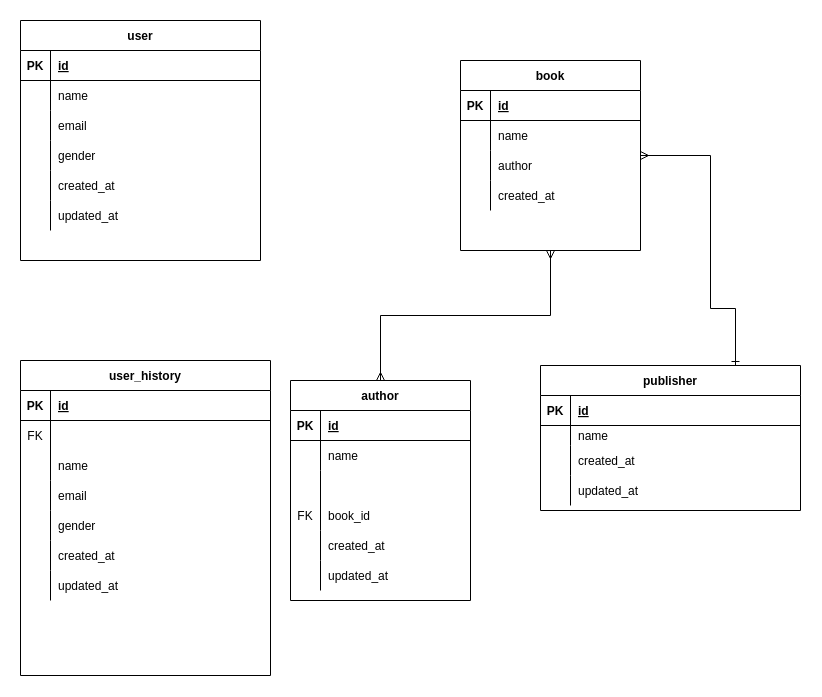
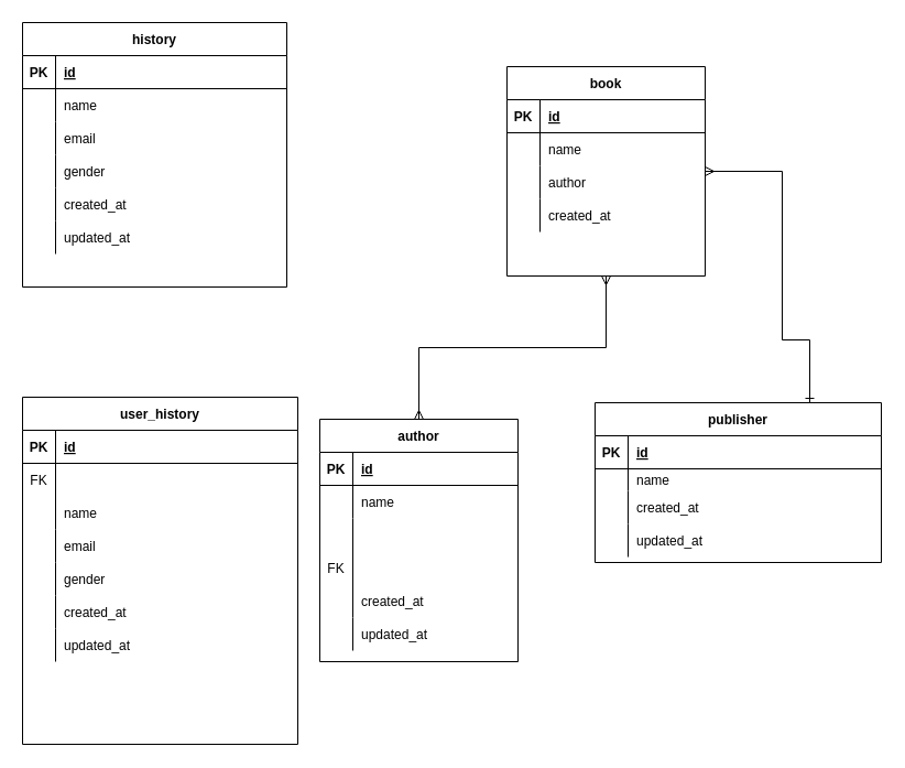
  <mxCell id="0" />
  <mxCell id="1" parent="0" />
- <mxCell id="2" value="user" style="shape=table;startSize=30;container=1;collapsible=1;childLayout=tableLayout;fixedRows=1;rowLines=0;fontStyle=1;align=center;resizeLast=1;" vertex="1" parent="1"><mxGeometry x="20" y="20" width="240" height="240" as="geometry" /></mxCell>
+ <mxCell id="2" value="history" style="shape=table;startSize=30;container=1;collapsible=1;childLayout=tableLayout;fixedRows=1;rowLines=0;fontStyle=1;align=center;resizeLast=1;" vertex="1" parent="1"><mxGeometry x="20" y="20" width="240" height="240" as="geometry" /></mxCell>
  <mxCell id="3" value="" style="shape=partialRectangle;collapsible=0;dropTarget=0;pointerEvents=0;fillColor=none;top=0;left=0;bottom=1;right=0;points=[[0,0.5],[1,0.5]];portConstraint=eastwest;" vertex="1" parent="2"><mxGeometry y="30" width="240" height="30" as="geometry" /></mxCell>
  <mxCell id="4" value="PK" style="shape=partialRectangle;connectable=0;fillColor=none;top=0;left=0;bottom=0;right=0;fontStyle=1;overflow=hidden;" vertex="1" parent="3"><mxGeometry width="30" height="30" as="geometry"><mxRectangle width="30" height="30" as="alternateBounds" /></mxGeometry></mxCell>
  <mxCell id="5" value="id" style="shape=partialRectangle;connectable=0;fillColor=none;top=0;left=0;bottom=0;right=0;align=left;spacingLeft=6;fontStyle=5;overflow=hidden;" vertex="1" parent="3"><mxGeometry x="30" width="210" height="30" as="geometry"><mxRectangle width="210" height="30" as="alternateBounds" /></mxGeometry></mxCell>
  <mxCell id="6" value="" style="shape=partialRectangle;collapsible=0;dropTarget=0;pointerEvents=0;fillColor=none;top=0;left=0;bottom=0;right=0;points=[[0,0.5],[1,0.5]];portConstraint=eastwest;" vertex="1" parent="2"><mxGeometry y="60" width="240" height="30" as="geometry" /></mxCell>
  <mxCell id="7" value="" style="shape=partialRectangle;connectable=0;fillColor=none;top=0;left=0;bottom=0;right=0;editable=1;overflow=hidden;" vertex="1" parent="6"><mxGeometry width="30" height="30" as="geometry"><mxRectangle width="30" height="30" as="alternateBounds" /></mxGeometry></mxCell>
  <mxCell id="8" value="name" style="shape=partialRectangle;connectable=0;fillColor=none;top=0;left=0;bottom=0;right=0;align=left;spacingLeft=6;overflow=hidden;" vertex="1" parent="6"><mxGeometry x="30" width="210" height="30" as="geometry"><mxRectangle width="210" height="30" as="alternateBounds" /></mxGeometry></mxCell>
  <mxCell id="9" value="" style="shape=partialRectangle;collapsible=0;dropTarget=0;pointerEvents=0;fillColor=none;top=0;left=0;bottom=0;right=0;points=[[0,0.5],[1,0.5]];portConstraint=eastwest;" vertex="1" parent="2"><mxGeometry y="90" width="240" height="30" as="geometry" /></mxCell>
  <mxCell id="10" value="" style="shape=partialRectangle;connectable=0;fillColor=none;top=0;left=0;bottom=0;right=0;editable=1;overflow=hidden;" vertex="1" parent="9"><mxGeometry width="30" height="30" as="geometry"><mxRectangle width="30" height="30" as="alternateBounds" /></mxGeometry></mxCell>
  <mxCell id="11" value="email" style="shape=partialRectangle;connectable=0;fillColor=none;top=0;left=0;bottom=0;right=0;align=left;spacingLeft=6;overflow=hidden;" vertex="1" parent="9"><mxGeometry x="30" width="210" height="30" as="geometry"><mxRectangle width="210" height="30" as="alternateBounds" /></mxGeometry></mxCell>
  <mxCell id="12" value="" style="shape=partialRectangle;collapsible=0;dropTarget=0;pointerEvents=0;fillColor=none;top=0;left=0;bottom=0;right=0;points=[[0,0.5],[1,0.5]];portConstraint=eastwest;" vertex="1" parent="2"><mxGeometry y="120" width="240" height="30" as="geometry" /></mxCell>
  <mxCell id="13" value="" style="shape=partialRectangle;connectable=0;fillColor=none;top=0;left=0;bottom=0;right=0;editable=1;overflow=hidden;" vertex="1" parent="12"><mxGeometry width="30" height="30" as="geometry"><mxRectangle width="30" height="30" as="alternateBounds" /></mxGeometry></mxCell>
  <mxCell id="14" value="gender" style="shape=partialRectangle;connectable=0;fillColor=none;top=0;left=0;bottom=0;right=0;align=left;spacingLeft=6;overflow=hidden;" vertex="1" parent="12"><mxGeometry x="30" width="210" height="30" as="geometry"><mxRectangle width="210" height="30" as="alternateBounds" /></mxGeometry></mxCell>
  <mxCell id="15" value="" style="shape=partialRectangle;collapsible=0;dropTarget=0;pointerEvents=0;fillColor=none;top=0;left=0;bottom=0;right=0;points=[[0,0.5],[1,0.5]];portConstraint=eastwest;" vertex="1" parent="2"><mxGeometry y="150" width="240" height="30" as="geometry" /></mxCell>
  <mxCell id="16" value="" style="shape=partialRectangle;connectable=0;fillColor=none;top=0;left=0;bottom=0;right=0;editable=1;overflow=hidden;" vertex="1" parent="15"><mxGeometry width="30" height="30" as="geometry"><mxRectangle width="30" height="30" as="alternateBounds" /></mxGeometry></mxCell>
  <mxCell id="17" value="created_at " style="shape=partialRectangle;connectable=0;fillColor=none;top=0;left=0;bottom=0;right=0;align=left;spacingLeft=6;overflow=hidden;" vertex="1" parent="15"><mxGeometry x="30" width="210" height="30" as="geometry"><mxRectangle width="210" height="30" as="alternateBounds" /></mxGeometry></mxCell>
  <mxCell id="18" value="" style="shape=partialRectangle;collapsible=0;dropTarget=0;pointerEvents=0;fillColor=none;top=0;left=0;bottom=0;right=0;points=[[0,0.5],[1,0.5]];portConstraint=eastwest;" vertex="1" parent="2"><mxGeometry y="180" width="240" height="30" as="geometry" /></mxCell>
  <mxCell id="19" value="" style="shape=partialRectangle;connectable=0;fillColor=none;top=0;left=0;bottom=0;right=0;editable=1;overflow=hidden;" vertex="1" parent="18"><mxGeometry width="30" height="30" as="geometry"><mxRectangle width="30" height="30" as="alternateBounds" /></mxGeometry></mxCell>
  <mxCell id="20" value="updated_at" style="shape=partialRectangle;connectable=0;fillColor=none;top=0;left=0;bottom=0;right=0;align=left;spacingLeft=6;overflow=hidden;" vertex="1" parent="18"><mxGeometry x="30" width="210" height="30" as="geometry"><mxRectangle width="210" height="30" as="alternateBounds" /></mxGeometry></mxCell>
  <mxCell id="21" value="user_history" style="shape=table;startSize=30;container=1;collapsible=1;childLayout=tableLayout;fixedRows=1;rowLines=0;fontStyle=1;align=center;resizeLast=1;" vertex="1" parent="1"><mxGeometry x="20" y="360" width="250" height="315" as="geometry" /></mxCell>
  <mxCell id="22" value="" style="shape=partialRectangle;collapsible=0;dropTarget=0;pointerEvents=0;fillColor=none;top=0;left=0;bottom=1;right=0;points=[[0,0.5],[1,0.5]];portConstraint=eastwest;" vertex="1" parent="21"><mxGeometry y="30" width="250" height="30" as="geometry" /></mxCell>
  <mxCell id="23" value="PK" style="shape=partialRectangle;connectable=0;fillColor=none;top=0;left=0;bottom=0;right=0;fontStyle=1;overflow=hidden;" vertex="1" parent="22"><mxGeometry width="30" height="30" as="geometry"><mxRectangle width="30" height="30" as="alternateBounds" /></mxGeometry></mxCell>
  <mxCell id="24" value="id" style="shape=partialRectangle;connectable=0;fillColor=none;top=0;left=0;bottom=0;right=0;align=left;spacingLeft=6;fontStyle=5;overflow=hidden;" vertex="1" parent="22"><mxGeometry x="30" width="220" height="30" as="geometry"><mxRectangle width="220" height="30" as="alternateBounds" /></mxGeometry></mxCell>
  <mxCell id="25" value="" style="shape=partialRectangle;collapsible=0;dropTarget=0;pointerEvents=0;fillColor=none;top=0;left=0;bottom=0;right=0;points=[[0,0.5],[1,0.5]];portConstraint=eastwest;" vertex="1" parent="21"><mxGeometry y="60" width="250" height="30" as="geometry" /></mxCell>
  <mxCell id="26" value="FK" style="shape=partialRectangle;connectable=0;fillColor=none;top=0;left=0;bottom=0;right=0;editable=1;overflow=hidden;" vertex="1" parent="25"><mxGeometry width="30" height="30" as="geometry"><mxRectangle width="30" height="30" as="alternateBounds" /></mxGeometry></mxCell>
  <mxCell id="27" value="" style="shape=partialRectangle;collapsible=0;dropTarget=0;pointerEvents=0;fillColor=none;top=0;left=0;bottom=0;right=0;points=[[0,0.5],[1,0.5]];portConstraint=eastwest;" vertex="1" parent="21"><mxGeometry y="90" width="250" height="30" as="geometry" /></mxCell>
  <mxCell id="28" value="" style="shape=partialRectangle;connectable=0;fillColor=none;top=0;left=0;bottom=0;right=0;editable=1;overflow=hidden;" vertex="1" parent="27"><mxGeometry width="30" height="30" as="geometry"><mxRectangle width="30" height="30" as="alternateBounds" /></mxGeometry></mxCell>
  <mxCell id="29" value="name" style="shape=partialRectangle;connectable=0;fillColor=none;top=0;left=0;bottom=0;right=0;align=left;spacingLeft=6;overflow=hidden;" vertex="1" parent="27"><mxGeometry x="30" width="220" height="30" as="geometry"><mxRectangle width="220" height="30" as="alternateBounds" /></mxGeometry></mxCell>
  <mxCell id="30" value="" style="shape=partialRectangle;collapsible=0;dropTarget=0;pointerEvents=0;fillColor=none;top=0;left=0;bottom=0;right=0;points=[[0,0.5],[1,0.5]];portConstraint=eastwest;" vertex="1" parent="21"><mxGeometry y="120" width="250" height="30" as="geometry" /></mxCell>
  <mxCell id="31" value="" style="shape=partialRectangle;connectable=0;fillColor=none;top=0;left=0;bottom=0;right=0;editable=1;overflow=hidden;" vertex="1" parent="30"><mxGeometry width="30" height="30" as="geometry"><mxRectangle width="30" height="30" as="alternateBounds" /></mxGeometry></mxCell>
  <mxCell id="32" value="email" style="shape=partialRectangle;connectable=0;fillColor=none;top=0;left=0;bottom=0;right=0;align=left;spacingLeft=6;overflow=hidden;" vertex="1" parent="30"><mxGeometry x="30" width="220" height="30" as="geometry"><mxRectangle width="220" height="30" as="alternateBounds" /></mxGeometry></mxCell>
  <mxCell id="33" value="" style="shape=partialRectangle;collapsible=0;dropTarget=0;pointerEvents=0;fillColor=none;top=0;left=0;bottom=0;right=0;points=[[0,0.5],[1,0.5]];portConstraint=eastwest;" vertex="1" parent="21"><mxGeometry y="150" width="250" height="30" as="geometry" /></mxCell>
  <mxCell id="34" value="" style="shape=partialRectangle;connectable=0;fillColor=none;top=0;left=0;bottom=0;right=0;editable=1;overflow=hidden;" vertex="1" parent="33"><mxGeometry width="30" height="30" as="geometry"><mxRectangle width="30" height="30" as="alternateBounds" /></mxGeometry></mxCell>
  <mxCell id="35" value="gender" style="shape=partialRectangle;connectable=0;fillColor=none;top=0;left=0;bottom=0;right=0;align=left;spacingLeft=6;overflow=hidden;" vertex="1" parent="33"><mxGeometry x="30" width="220" height="30" as="geometry"><mxRectangle width="220" height="30" as="alternateBounds" /></mxGeometry></mxCell>
  <mxCell id="36" value="" style="shape=partialRectangle;collapsible=0;dropTarget=0;pointerEvents=0;fillColor=none;top=0;left=0;bottom=0;right=0;points=[[0,0.5],[1,0.5]];portConstraint=eastwest;" vertex="1" parent="21"><mxGeometry y="180" width="250" height="30" as="geometry" /></mxCell>
  <mxCell id="37" value="" style="shape=partialRectangle;connectable=0;fillColor=none;top=0;left=0;bottom=0;right=0;editable=1;overflow=hidden;" vertex="1" parent="36"><mxGeometry width="30" height="30" as="geometry"><mxRectangle width="30" height="30" as="alternateBounds" /></mxGeometry></mxCell>
  <mxCell id="38" value="created_at" style="shape=partialRectangle;connectable=0;fillColor=none;top=0;left=0;bottom=0;right=0;align=left;spacingLeft=6;overflow=hidden;" vertex="1" parent="36"><mxGeometry x="30" width="220" height="30" as="geometry"><mxRectangle width="220" height="30" as="alternateBounds" /></mxGeometry></mxCell>
  <mxCell id="39" value="" style="shape=partialRectangle;collapsible=0;dropTarget=0;pointerEvents=0;fillColor=none;top=0;left=0;bottom=0;right=0;points=[[0,0.5],[1,0.5]];portConstraint=eastwest;" vertex="1" parent="21"><mxGeometry y="210" width="250" height="30" as="geometry" /></mxCell>
  <mxCell id="40" value="" style="shape=partialRectangle;connectable=0;fillColor=none;top=0;left=0;bottom=0;right=0;editable=1;overflow=hidden;" vertex="1" parent="39"><mxGeometry width="30" height="30" as="geometry"><mxRectangle width="30" height="30" as="alternateBounds" /></mxGeometry></mxCell>
  <mxCell id="41" value="updated_at" style="shape=partialRectangle;connectable=0;fillColor=none;top=0;left=0;bottom=0;right=0;align=left;spacingLeft=6;overflow=hidden;" vertex="1" parent="39"><mxGeometry x="30" width="220" height="30" as="geometry"><mxRectangle width="220" height="30" as="alternateBounds" /></mxGeometry></mxCell>
  <mxCell id="42" style="edgeStyle=orthogonalEdgeStyle;rounded=0;orthogonalLoop=1;jettySize=auto;html=1;startArrow=ERmany;startFill=0;endArrow=ERmany;endFill=0;" edge="1" parent="1" source="44" target="59"><mxGeometry relative="1" as="geometry" /></mxCell>
  <mxCell id="43" style="edgeStyle=orthogonalEdgeStyle;rounded=0;orthogonalLoop=1;jettySize=auto;html=1;entryX=0.75;entryY=0;entryDx=0;entryDy=0;startArrow=ERmany;startFill=0;endArrow=ERone;endFill=0;" edge="1" parent="1" source="44" target="77"><mxGeometry relative="1" as="geometry"><Array as="points"><mxPoint x="710" y="155" /><mxPoint x="710" y="308" /><mxPoint x="735" y="308" /></Array></mxGeometry></mxCell>
  <mxCell id="44" value="book" style="shape=table;startSize=30;container=1;collapsible=1;childLayout=tableLayout;fixedRows=1;rowLines=0;fontStyle=1;align=center;resizeLast=1;" vertex="1" parent="1"><mxGeometry x="460" y="60" width="180" height="190" as="geometry" /></mxCell>
  <mxCell id="45" value="" style="shape=partialRectangle;collapsible=0;dropTarget=0;pointerEvents=0;fillColor=none;top=0;left=0;bottom=1;right=0;points=[[0,0.5],[1,0.5]];portConstraint=eastwest;" vertex="1" parent="44"><mxGeometry y="30" width="180" height="30" as="geometry" /></mxCell>
  <mxCell id="46" value="PK" style="shape=partialRectangle;connectable=0;fillColor=none;top=0;left=0;bottom=0;right=0;fontStyle=1;overflow=hidden;" vertex="1" parent="45"><mxGeometry width="30" height="30" as="geometry"><mxRectangle width="30" height="30" as="alternateBounds" /></mxGeometry></mxCell>
  <mxCell id="47" value="id" style="shape=partialRectangle;connectable=0;fillColor=none;top=0;left=0;bottom=0;right=0;align=left;spacingLeft=6;fontStyle=5;overflow=hidden;" vertex="1" parent="45"><mxGeometry x="30" width="150" height="30" as="geometry"><mxRectangle width="150" height="30" as="alternateBounds" /></mxGeometry></mxCell>
  <mxCell id="48" value="" style="shape=partialRectangle;collapsible=0;dropTarget=0;pointerEvents=0;fillColor=none;top=0;left=0;bottom=0;right=0;points=[[0,0.5],[1,0.5]];portConstraint=eastwest;" vertex="1" parent="44"><mxGeometry y="60" width="180" height="30" as="geometry" /></mxCell>
  <mxCell id="49" value="" style="shape=partialRectangle;connectable=0;fillColor=none;top=0;left=0;bottom=0;right=0;editable=1;overflow=hidden;" vertex="1" parent="48"><mxGeometry width="30" height="30" as="geometry"><mxRectangle width="30" height="30" as="alternateBounds" /></mxGeometry></mxCell>
  <mxCell id="50" value="name" style="shape=partialRectangle;connectable=0;fillColor=none;top=0;left=0;bottom=0;right=0;align=left;spacingLeft=6;overflow=hidden;" vertex="1" parent="48"><mxGeometry x="30" width="150" height="30" as="geometry"><mxRectangle width="150" height="30" as="alternateBounds" /></mxGeometry></mxCell>
  <mxCell id="51" value="" style="shape=partialRectangle;collapsible=0;dropTarget=0;pointerEvents=0;fillColor=none;top=0;left=0;bottom=0;right=0;points=[[0,0.5],[1,0.5]];portConstraint=eastwest;" vertex="1" parent="44"><mxGeometry y="90" width="180" height="30" as="geometry" /></mxCell>
  <mxCell id="52" value="" style="shape=partialRectangle;connectable=0;fillColor=none;top=0;left=0;bottom=0;right=0;editable=1;overflow=hidden;" vertex="1" parent="51"><mxGeometry width="30" height="30" as="geometry"><mxRectangle width="30" height="30" as="alternateBounds" /></mxGeometry></mxCell>
  <mxCell id="53" value="author" style="shape=partialRectangle;connectable=0;fillColor=none;top=0;left=0;bottom=0;right=0;align=left;spacingLeft=6;overflow=hidden;" vertex="1" parent="51"><mxGeometry x="30" width="150" height="30" as="geometry"><mxRectangle width="150" height="30" as="alternateBounds" /></mxGeometry></mxCell>
  <mxCell id="54" value="" style="shape=partialRectangle;collapsible=0;dropTarget=0;pointerEvents=0;fillColor=none;top=0;left=0;bottom=0;right=0;points=[[0,0.5],[1,0.5]];portConstraint=eastwest;" vertex="1" parent="44"><mxGeometry y="120" width="180" height="30" as="geometry" /></mxCell>
  <mxCell id="55" value="" style="shape=partialRectangle;connectable=0;fillColor=none;top=0;left=0;bottom=0;right=0;editable=1;overflow=hidden;" vertex="1" parent="54"><mxGeometry width="30" height="30" as="geometry"><mxRectangle width="30" height="30" as="alternateBounds" /></mxGeometry></mxCell>
  <mxCell id="56" value="created_at" style="shape=partialRectangle;connectable=0;fillColor=none;top=0;left=0;bottom=0;right=0;align=left;spacingLeft=6;overflow=hidden;" vertex="1" parent="54"><mxGeometry x="30" width="150" height="30" as="geometry"><mxRectangle width="150" height="30" as="alternateBounds" /></mxGeometry></mxCell>
  <mxCell id="57" value="" style="shape=partialRectangle;collapsible=0;dropTarget=0;pointerEvents=0;fillColor=none;top=0;left=0;bottom=0;right=0;points=[[0,0.5],[1,0.5]];portConstraint=eastwest;" vertex="1" parent="44"><mxGeometry y="150" width="180" height="30" as="geometry" /></mxCell>
  <mxCell id="58" value="" style="shape=partialRectangle;connectable=0;fillColor=none;top=0;left=0;bottom=0;right=0;editable=1;overflow=hidden;" vertex="1" parent="57"><mxGeometry width="30" height="30" as="geometry"><mxRectangle width="30" height="30" as="alternateBounds" /></mxGeometry></mxCell>
  <mxCell id="59" value="author" style="shape=table;startSize=30;container=1;collapsible=1;childLayout=tableLayout;fixedRows=1;rowLines=0;fontStyle=1;align=center;resizeLast=1;" vertex="1" parent="1"><mxGeometry x="290" y="380" width="180" height="220" as="geometry" /></mxCell>
  <mxCell id="60" value="" style="shape=partialRectangle;collapsible=0;dropTarget=0;pointerEvents=0;fillColor=none;top=0;left=0;bottom=1;right=0;points=[[0,0.5],[1,0.5]];portConstraint=eastwest;" vertex="1" parent="59"><mxGeometry y="30" width="180" height="30" as="geometry" /></mxCell>
  <mxCell id="61" value="PK" style="shape=partialRectangle;connectable=0;fillColor=none;top=0;left=0;bottom=0;right=0;fontStyle=1;overflow=hidden;" vertex="1" parent="60"><mxGeometry width="30" height="30" as="geometry"><mxRectangle width="30" height="30" as="alternateBounds" /></mxGeometry></mxCell>
  <mxCell id="62" value="id" style="shape=partialRectangle;connectable=0;fillColor=none;top=0;left=0;bottom=0;right=0;align=left;spacingLeft=6;fontStyle=5;overflow=hidden;" vertex="1" parent="60"><mxGeometry x="30" width="150" height="30" as="geometry"><mxRectangle width="150" height="30" as="alternateBounds" /></mxGeometry></mxCell>
  <mxCell id="63" value="" style="shape=partialRectangle;collapsible=0;dropTarget=0;pointerEvents=0;fillColor=none;top=0;left=0;bottom=0;right=0;points=[[0,0.5],[1,0.5]];portConstraint=eastwest;" vertex="1" parent="59"><mxGeometry y="60" width="180" height="30" as="geometry" /></mxCell>
  <mxCell id="64" value="" style="shape=partialRectangle;connectable=0;fillColor=none;top=0;left=0;bottom=0;right=0;editable=1;overflow=hidden;" vertex="1" parent="63"><mxGeometry width="30" height="30" as="geometry"><mxRectangle width="30" height="30" as="alternateBounds" /></mxGeometry></mxCell>
  <mxCell id="65" value="name" style="shape=partialRectangle;connectable=0;fillColor=none;top=0;left=0;bottom=0;right=0;align=left;spacingLeft=6;overflow=hidden;" vertex="1" parent="63"><mxGeometry x="30" width="150" height="30" as="geometry"><mxRectangle width="150" height="30" as="alternateBounds" /></mxGeometry></mxCell>
  <mxCell id="66" value="" style="shape=partialRectangle;collapsible=0;dropTarget=0;pointerEvents=0;fillColor=none;top=0;left=0;bottom=0;right=0;points=[[0,0.5],[1,0.5]];portConstraint=eastwest;" vertex="1" parent="59"><mxGeometry y="90" width="180" height="30" as="geometry" /></mxCell>
  <mxCell id="67" value="" style="shape=partialRectangle;connectable=0;fillColor=none;top=0;left=0;bottom=0;right=0;editable=1;overflow=hidden;" vertex="1" parent="66"><mxGeometry width="30" height="30" as="geometry"><mxRectangle width="30" height="30" as="alternateBounds" /></mxGeometry></mxCell>
  <mxCell id="68" value="" style="shape=partialRectangle;collapsible=0;dropTarget=0;pointerEvents=0;fillColor=none;top=0;left=0;bottom=0;right=0;points=[[0,0.5],[1,0.5]];portConstraint=eastwest;" vertex="1" parent="59"><mxGeometry y="120" width="180" height="30" as="geometry" /></mxCell>
  <mxCell id="69" value="FK" style="shape=partialRectangle;connectable=0;fillColor=none;top=0;left=0;bottom=0;right=0;editable=1;overflow=hidden;" vertex="1" parent="68"><mxGeometry width="30" height="30" as="geometry"><mxRectangle width="30" height="30" as="alternateBounds" /></mxGeometry></mxCell>
- <mxCell id="70" value="book_id" style="shape=partialRectangle;connectable=0;fillColor=none;top=0;left=0;bottom=0;right=0;align=left;spacingLeft=6;overflow=hidden;" vertex="1" parent="68"><mxGeometry x="30" width="150" height="30" as="geometry"><mxRectangle width="150" height="30" as="alternateBounds" /></mxGeometry></mxCell>
  <mxCell id="71" value="" style="shape=partialRectangle;collapsible=0;dropTarget=0;pointerEvents=0;fillColor=none;top=0;left=0;bottom=0;right=0;points=[[0,0.5],[1,0.5]];portConstraint=eastwest;" vertex="1" parent="59"><mxGeometry y="150" width="180" height="30" as="geometry" /></mxCell>
  <mxCell id="72" value="" style="shape=partialRectangle;connectable=0;fillColor=none;top=0;left=0;bottom=0;right=0;editable=1;overflow=hidden;" vertex="1" parent="71"><mxGeometry width="30" height="30" as="geometry"><mxRectangle width="30" height="30" as="alternateBounds" /></mxGeometry></mxCell>
  <mxCell id="73" value="created_at" style="shape=partialRectangle;connectable=0;fillColor=none;top=0;left=0;bottom=0;right=0;align=left;spacingLeft=6;overflow=hidden;" vertex="1" parent="71"><mxGeometry x="30" width="150" height="30" as="geometry"><mxRectangle width="150" height="30" as="alternateBounds" /></mxGeometry></mxCell>
  <mxCell id="74" value="" style="shape=partialRectangle;collapsible=0;dropTarget=0;pointerEvents=0;fillColor=none;top=0;left=0;bottom=0;right=0;points=[[0,0.5],[1,0.5]];portConstraint=eastwest;" vertex="1" parent="59"><mxGeometry y="180" width="180" height="30" as="geometry" /></mxCell>
  <mxCell id="75" value="" style="shape=partialRectangle;connectable=0;fillColor=none;top=0;left=0;bottom=0;right=0;editable=1;overflow=hidden;" vertex="1" parent="74"><mxGeometry width="30" height="30" as="geometry"><mxRectangle width="30" height="30" as="alternateBounds" /></mxGeometry></mxCell>
  <mxCell id="76" value="updated_at" style="shape=partialRectangle;connectable=0;fillColor=none;top=0;left=0;bottom=0;right=0;align=left;spacingLeft=6;overflow=hidden;" vertex="1" parent="74"><mxGeometry x="30" width="150" height="30" as="geometry"><mxRectangle width="150" height="30" as="alternateBounds" /></mxGeometry></mxCell>
  <mxCell id="77" value="publisher" style="shape=table;startSize=30;container=1;collapsible=1;childLayout=tableLayout;fixedRows=1;rowLines=0;fontStyle=1;align=center;resizeLast=1;" vertex="1" parent="1"><mxGeometry x="540" y="365" width="260" height="145" as="geometry" /></mxCell>
  <mxCell id="78" value="" style="shape=partialRectangle;collapsible=0;dropTarget=0;pointerEvents=0;fillColor=none;top=0;left=0;bottom=1;right=0;points=[[0,0.5],[1,0.5]];portConstraint=eastwest;" vertex="1" parent="77"><mxGeometry y="30" width="260" height="30" as="geometry" /></mxCell>
  <mxCell id="79" value="PK" style="shape=partialRectangle;connectable=0;fillColor=none;top=0;left=0;bottom=0;right=0;fontStyle=1;overflow=hidden;" vertex="1" parent="78"><mxGeometry width="30" height="30" as="geometry"><mxRectangle width="30" height="30" as="alternateBounds" /></mxGeometry></mxCell>
  <mxCell id="80" value="id" style="shape=partialRectangle;connectable=0;fillColor=none;top=0;left=0;bottom=0;right=0;align=left;spacingLeft=6;fontStyle=5;overflow=hidden;" vertex="1" parent="78"><mxGeometry x="30" width="230" height="30" as="geometry"><mxRectangle width="230" height="30" as="alternateBounds" /></mxGeometry></mxCell>
  <mxCell id="81" value="" style="shape=partialRectangle;collapsible=0;dropTarget=0;pointerEvents=0;fillColor=none;top=0;left=0;bottom=0;right=0;points=[[0,0.5],[1,0.5]];portConstraint=eastwest;" vertex="1" parent="77"><mxGeometry y="60" width="260" height="20" as="geometry" /></mxCell>
  <mxCell id="82" value="" style="shape=partialRectangle;connectable=0;fillColor=none;top=0;left=0;bottom=0;right=0;editable=1;overflow=hidden;" vertex="1" parent="81"><mxGeometry width="30" height="20" as="geometry"><mxRectangle width="30" height="20" as="alternateBounds" /></mxGeometry></mxCell>
  <mxCell id="83" value="name" style="shape=partialRectangle;connectable=0;fillColor=none;top=0;left=0;bottom=0;right=0;align=left;spacingLeft=6;overflow=hidden;" vertex="1" parent="81"><mxGeometry x="30" width="230" height="20" as="geometry"><mxRectangle width="230" height="20" as="alternateBounds" /></mxGeometry></mxCell>
  <mxCell id="84" value="" style="shape=partialRectangle;collapsible=0;dropTarget=0;pointerEvents=0;fillColor=none;top=0;left=0;bottom=0;right=0;points=[[0,0.5],[1,0.5]];portConstraint=eastwest;" vertex="1" parent="77"><mxGeometry y="80" width="260" height="30" as="geometry" /></mxCell>
  <mxCell id="85" value="" style="shape=partialRectangle;connectable=0;fillColor=none;top=0;left=0;bottom=0;right=0;editable=1;overflow=hidden;" vertex="1" parent="84"><mxGeometry width="30" height="30" as="geometry"><mxRectangle width="30" height="30" as="alternateBounds" /></mxGeometry></mxCell>
  <mxCell id="86" value="created_at" style="shape=partialRectangle;connectable=0;fillColor=none;top=0;left=0;bottom=0;right=0;align=left;spacingLeft=6;overflow=hidden;" vertex="1" parent="84"><mxGeometry x="30" width="230" height="30" as="geometry"><mxRectangle width="230" height="30" as="alternateBounds" /></mxGeometry></mxCell>
  <mxCell id="87" value="" style="shape=partialRectangle;collapsible=0;dropTarget=0;pointerEvents=0;fillColor=none;top=0;left=0;bottom=0;right=0;points=[[0,0.5],[1,0.5]];portConstraint=eastwest;" vertex="1" parent="77"><mxGeometry y="110" width="260" height="30" as="geometry" /></mxCell>
  <mxCell id="88" value="" style="shape=partialRectangle;connectable=0;fillColor=none;top=0;left=0;bottom=0;right=0;editable=1;overflow=hidden;" vertex="1" parent="87"><mxGeometry width="30" height="30" as="geometry"><mxRectangle width="30" height="30" as="alternateBounds" /></mxGeometry></mxCell>
  <mxCell id="89" value="updated_at" style="shape=partialRectangle;connectable=0;fillColor=none;top=0;left=0;bottom=0;right=0;align=left;spacingLeft=6;overflow=hidden;" vertex="1" parent="87"><mxGeometry x="30" width="230" height="30" as="geometry"><mxRectangle width="230" height="30" as="alternateBounds" /></mxGeometry></mxCell>
